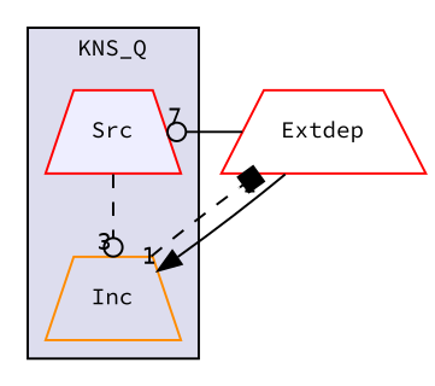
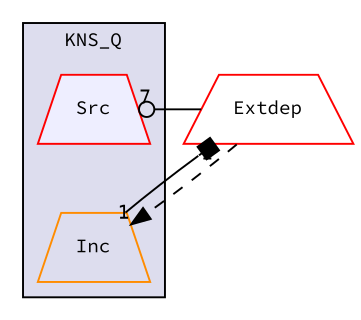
  digraph {
    compound=true
    fontname="Source Code Pro"
    node [color=red fontname="Source Code Pro" fontsize=10 shape=trapezium style=filled]
    edge [arrowhead=odot fontname="Source Code Pro" headlabel=1 labeldistance=1.5 labelfontname=Helvetica labelfontsize=10 style=dashed]
    n1 [color=darkorange label=Inc style=""]
    n2 [fillcolor="#eeeeff" label=Src pencolor=black]
    n3 [fillcolor=white label=Extdep]
    subgraph cluster_1 {
      bgcolor="#ddddee"
      fontsize=10
      label=KNS_Q
      pencolor=black
      n1
      n2
    }
-   n1 -> n3 [arrowhead=box]
-   n2 -> n1 [headlabel=3]
-   n3 -> n1 [arrowhead=normal style=solid]
+   n1 -> n3 [arrowhead=box style=solid]
+   n3 -> n1 [arrowhead=normal]
    n3 -> n2 [headlabel=7 style=solid]
  }
